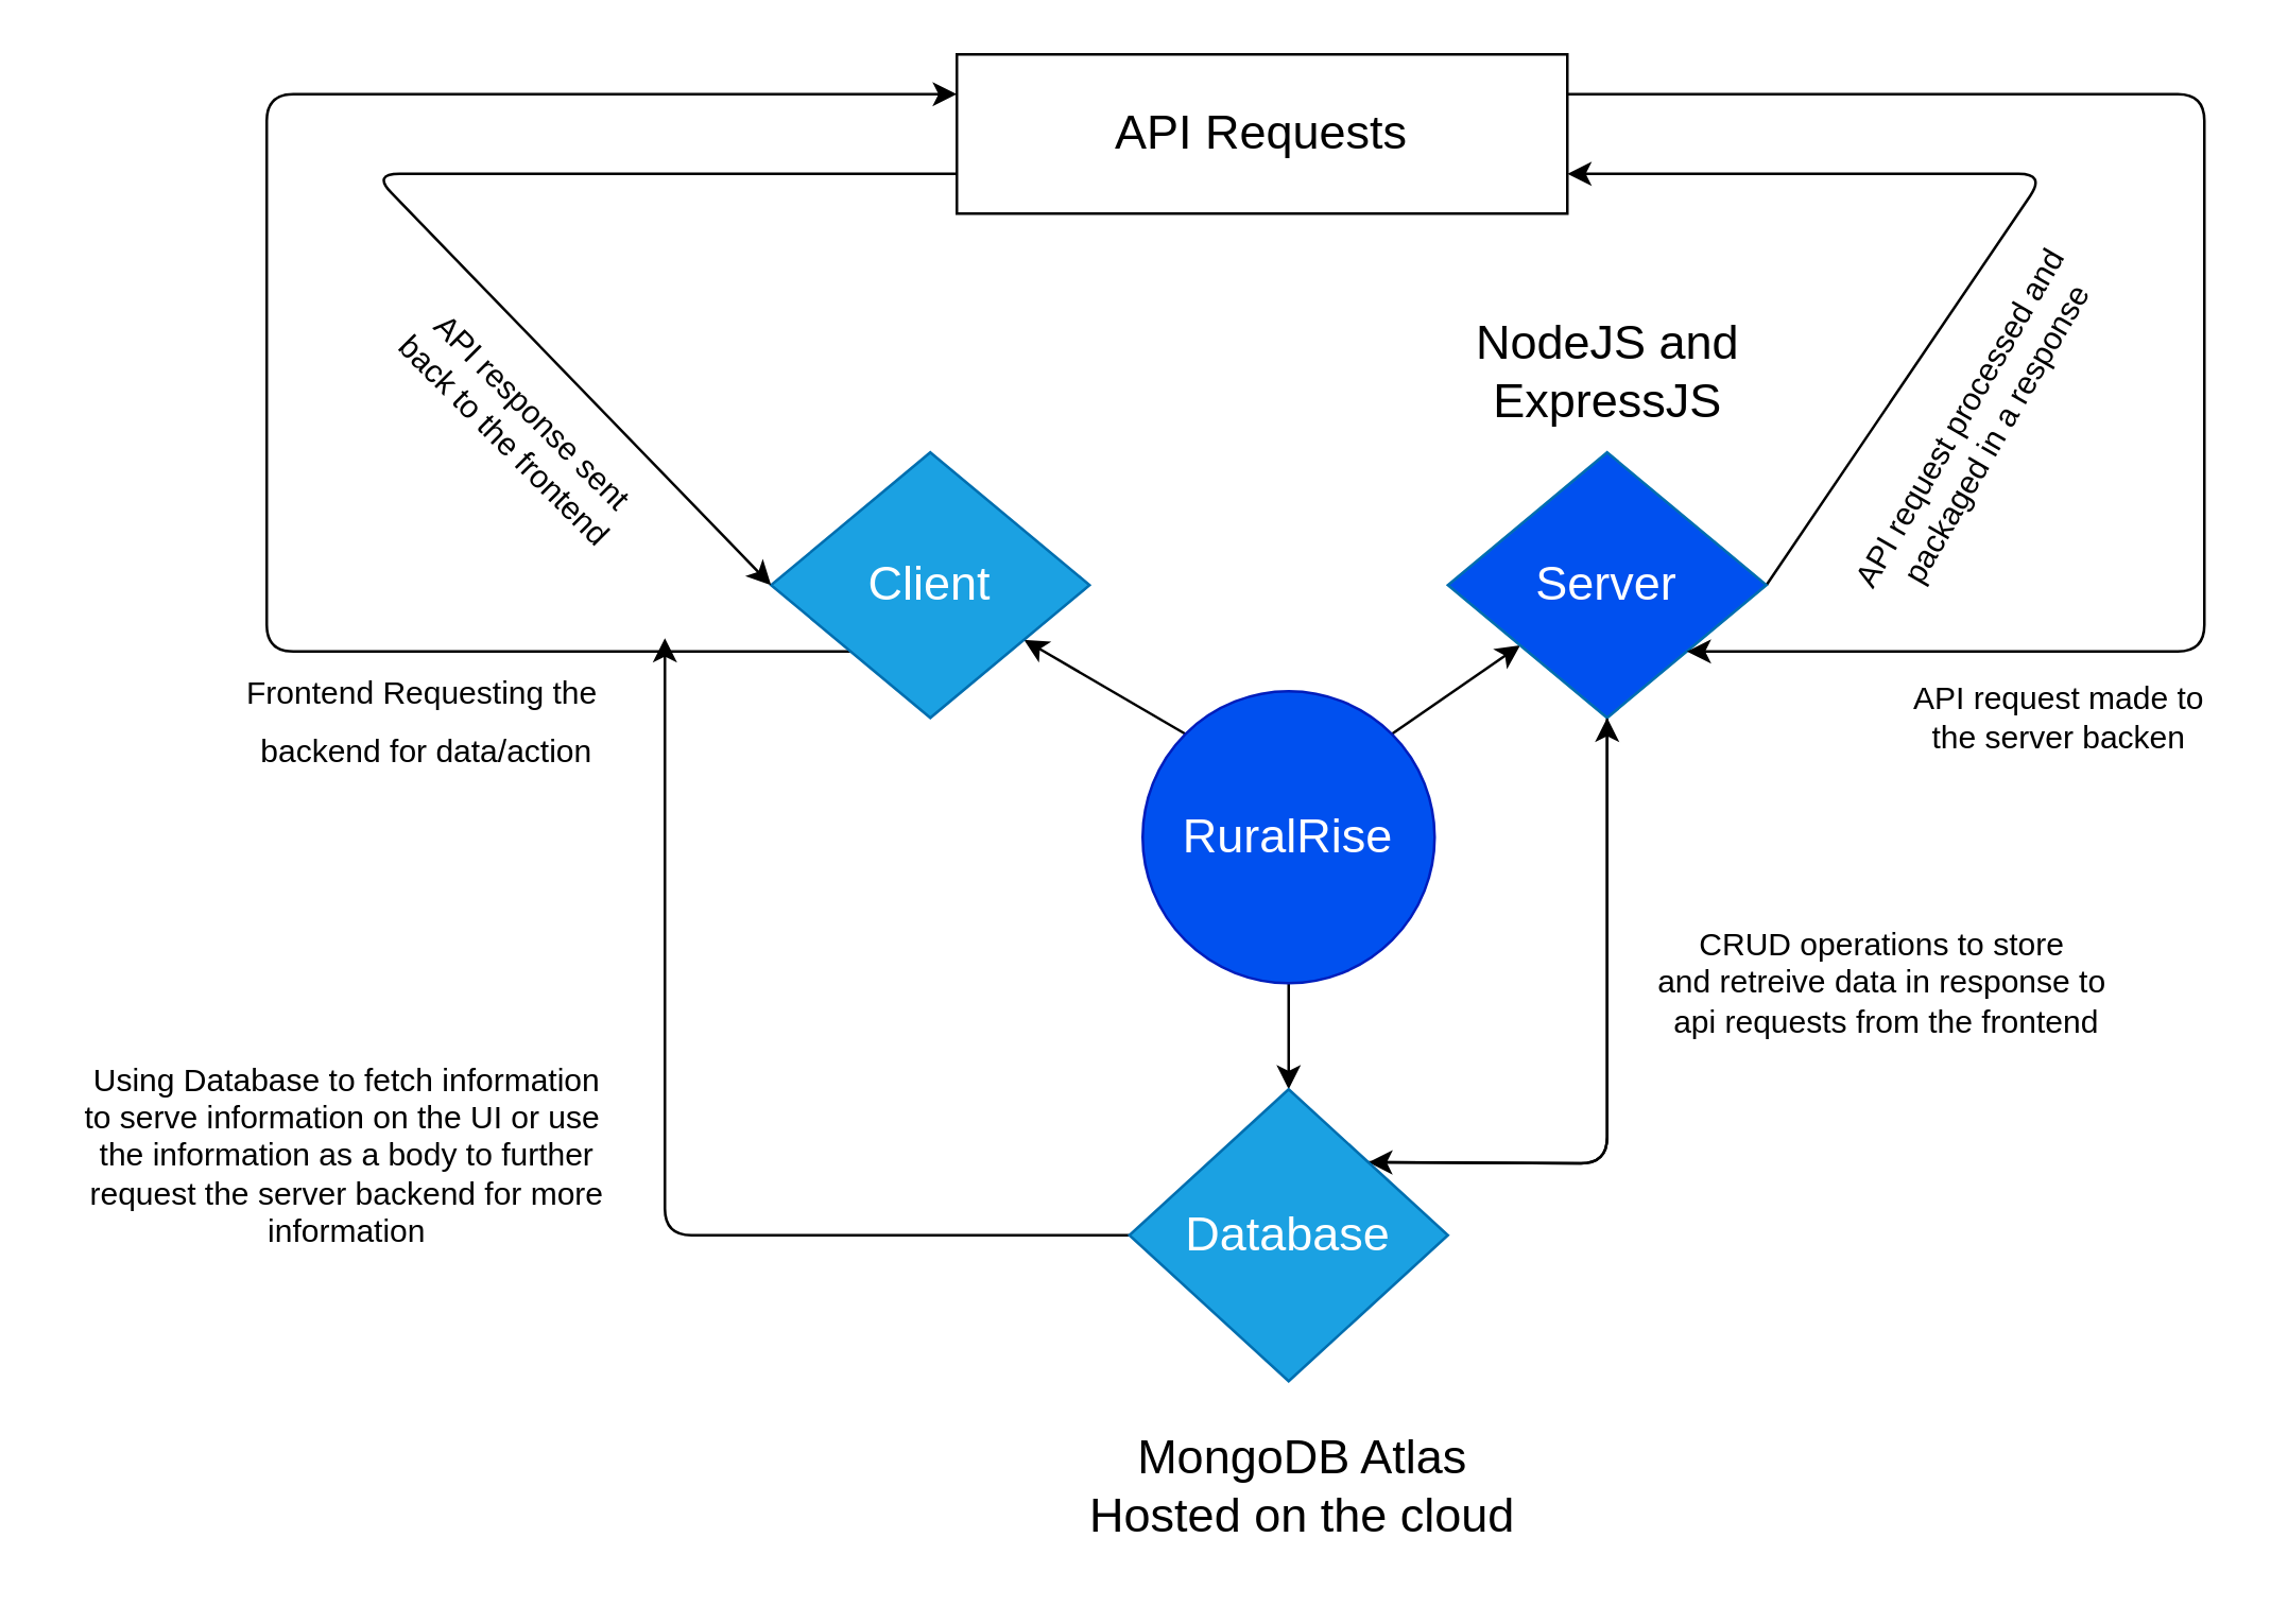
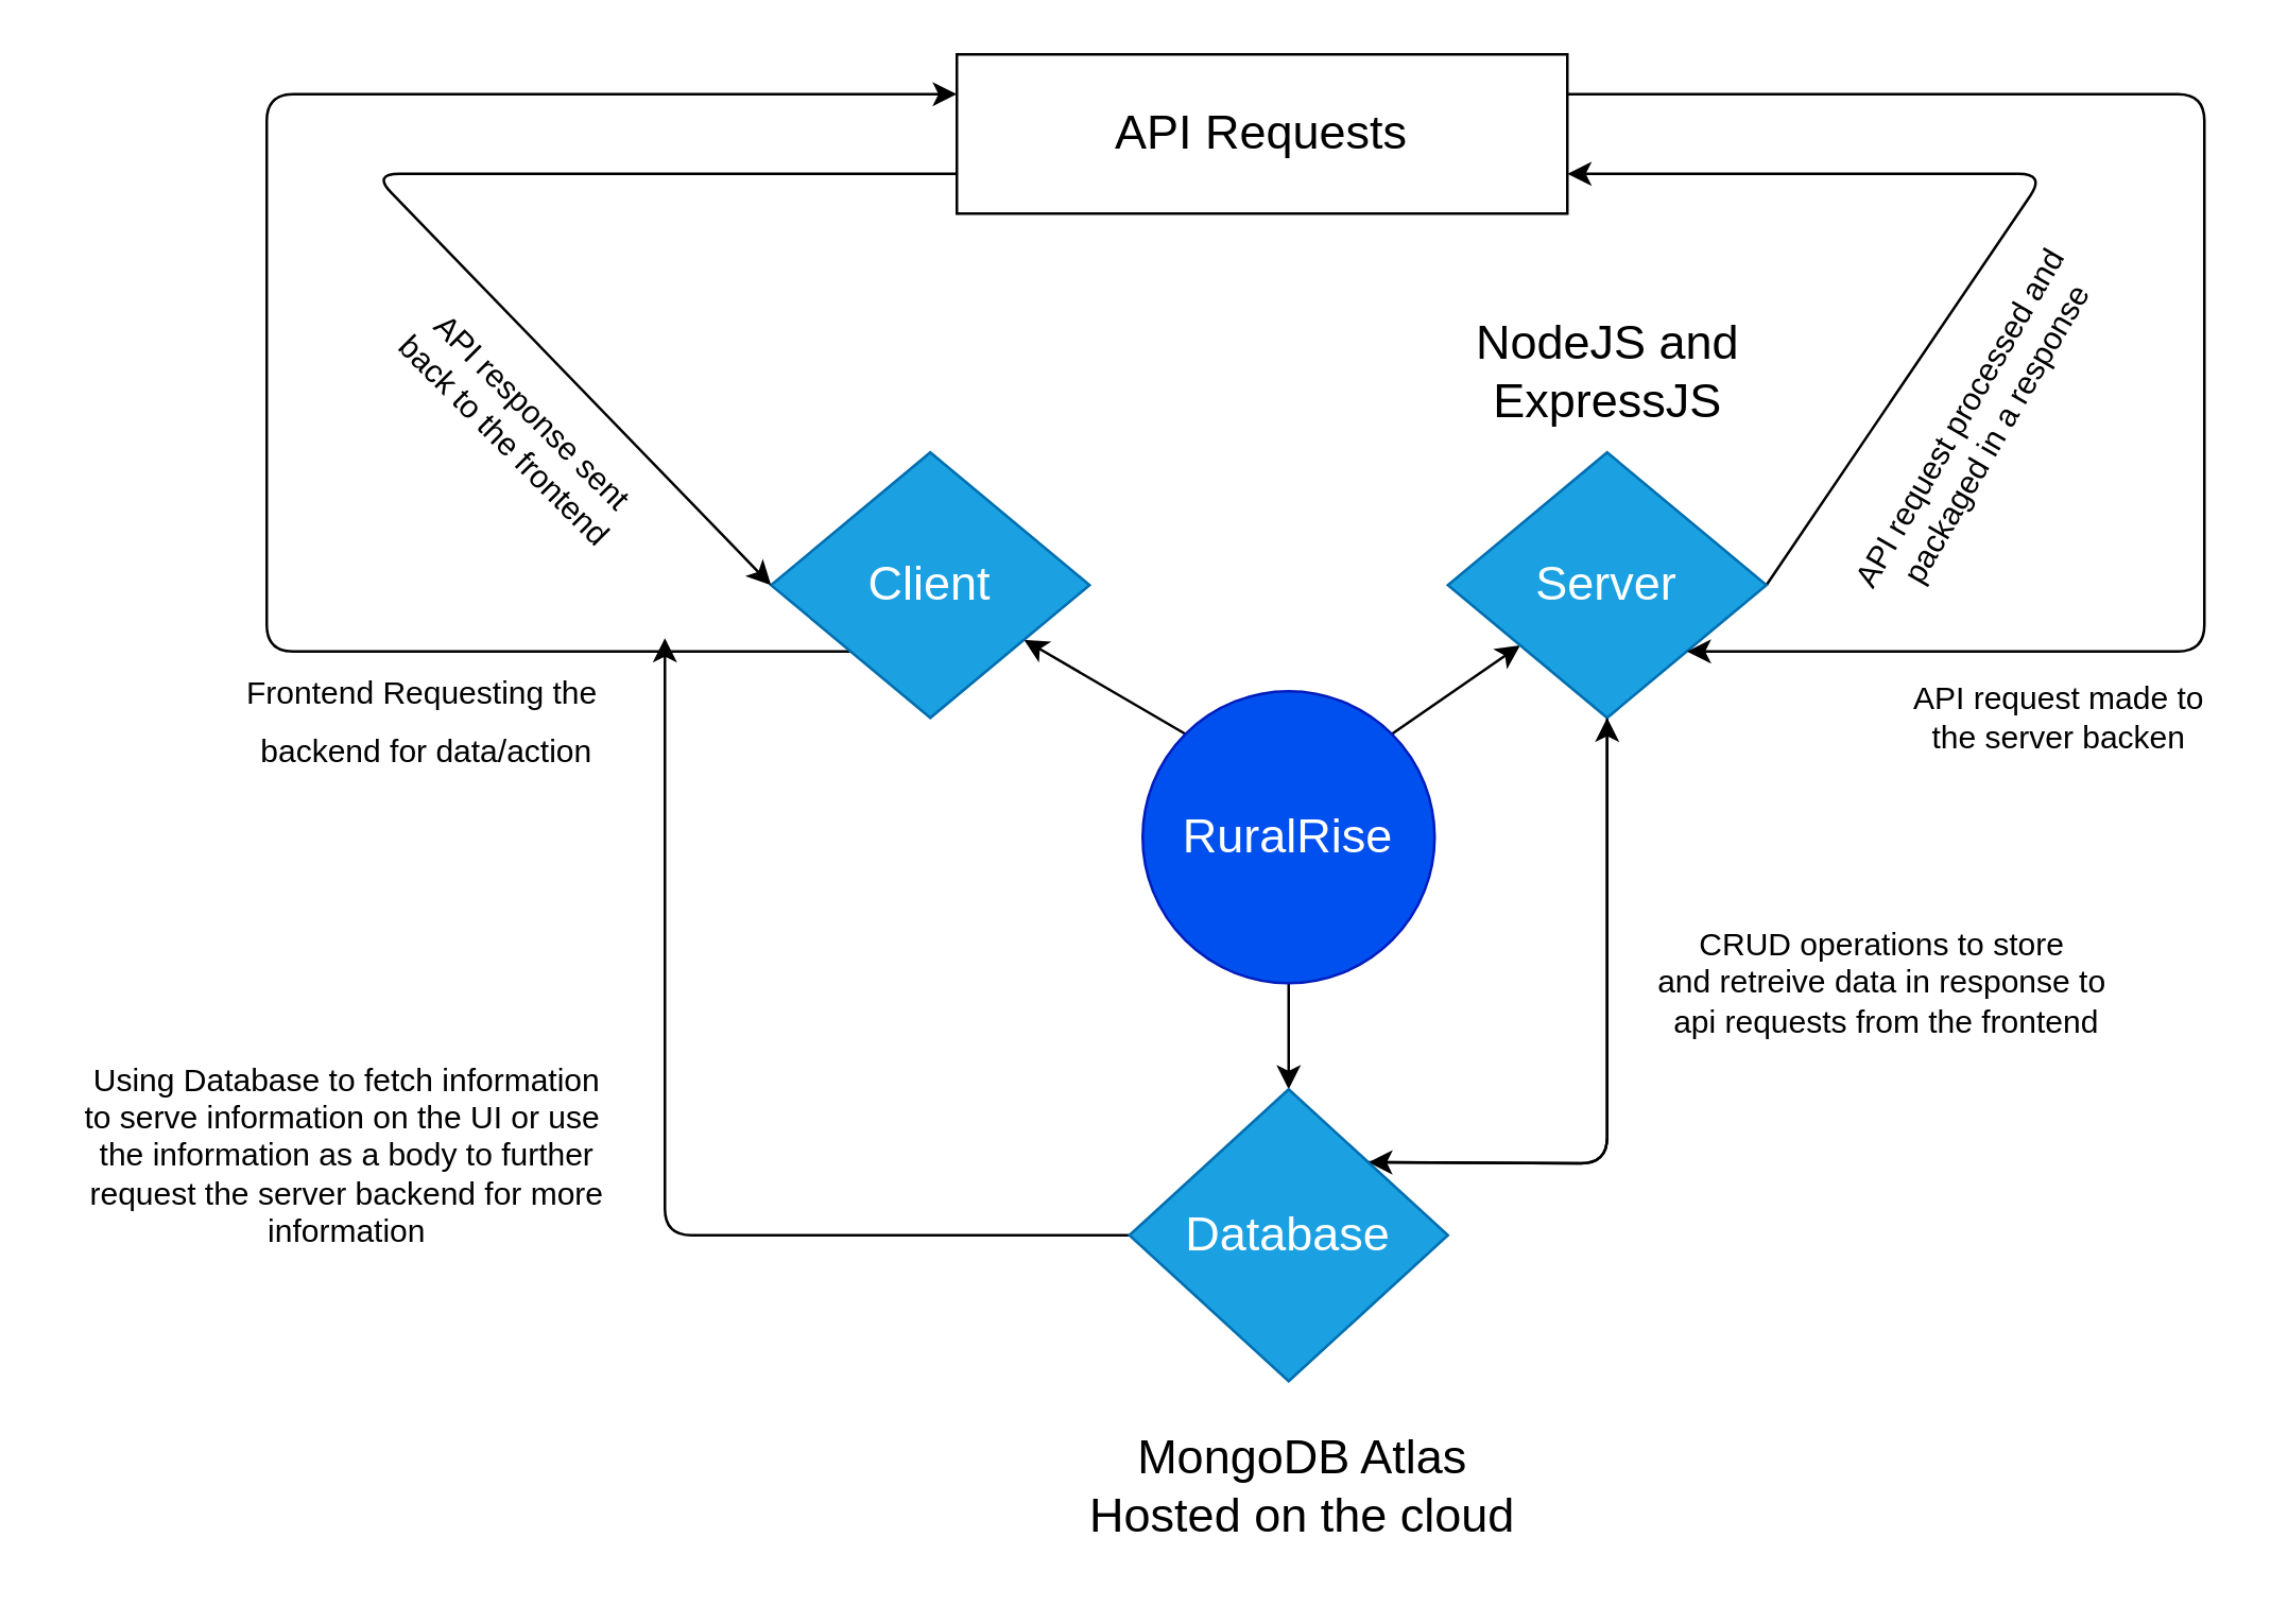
  <mxCell id="0" />
  <mxCell id="1" parent="0" />
  <mxCell id="2" style="edgeStyle=none;html=1;exitX=0;exitY=0;exitDx=0;exitDy=0;fontSize=18;" edge="1" parent="1" source="5" target="7"><mxGeometry relative="1" as="geometry" /></mxCell>
  <mxCell id="3" style="edgeStyle=none;html=1;exitX=1;exitY=0;exitDx=0;exitDy=0;fontSize=18;" edge="1" parent="1" source="5" target="10"><mxGeometry relative="1" as="geometry" /></mxCell>
  <mxCell id="4" style="edgeStyle=none;html=1;exitX=0.5;exitY=1;exitDx=0;exitDy=0;entryX=0.5;entryY=0;entryDx=0;entryDy=0;fontSize=18;" edge="1" parent="1" source="5" target="13"><mxGeometry relative="1" as="geometry" /></mxCell>
  <mxCell id="5" value="&lt;font style=&quot;font-size: 18px;&quot;&gt;RuralRise&lt;/font&gt;" style="ellipse;whiteSpace=wrap;html=1;fillColor=#0050ef;fontColor=#ffffff;strokeColor=#001DBC;" vertex="1" parent="1"><mxGeometry x="430" y="260" width="110" height="110" as="geometry" /></mxCell>
  <mxCell id="6" style="edgeStyle=none;html=1;exitX=0;exitY=1;exitDx=0;exitDy=0;entryX=0;entryY=0.25;entryDx=0;entryDy=0;fontSize=18;" edge="1" parent="1" source="7" target="18"><mxGeometry relative="1" as="geometry"><Array as="points"><mxPoint x="100" y="245" /><mxPoint x="100" y="35" /></Array></mxGeometry></mxCell>
  <mxCell id="7" value="Client" style="rhombus;whiteSpace=wrap;html=1;fontSize=18;fillColor=#1ba1e2;fontColor=#ffffff;strokeColor=#006EAF;" vertex="1" parent="1"><mxGeometry x="290" y="170" width="120" height="100" as="geometry" /></mxCell>
  <mxCell id="8" style="edgeStyle=none;html=1;exitX=1;exitY=0.5;exitDx=0;exitDy=0;fontSize=18;" edge="1" parent="1" source="10"><mxGeometry relative="1" as="geometry"><mxPoint x="590" y="65" as="targetPoint" /><Array as="points"><mxPoint x="770" y="65" /></Array></mxGeometry></mxCell>
  <mxCell id="9" style="edgeStyle=none;html=1;exitX=0.5;exitY=1;exitDx=0;exitDy=0;entryX=1;entryY=0;entryDx=0;entryDy=0;fontSize=12;" edge="1" parent="1" source="10" target="13"><mxGeometry relative="1" as="geometry"><Array as="points"><mxPoint x="605" y="438" /></Array></mxGeometry></mxCell>
- <mxCell id="10" value="Server" style="rhombus;whiteSpace=wrap;html=1;fontSize=18;fillColor=#0050ef;fontColor=#ffffff;strokeColor=#006EAF;" vertex="1" parent="1"><mxGeometry x="545" y="170" width="120" height="100" as="geometry" /></mxCell>
+ <mxCell id="10" value="Server" style="rhombus;whiteSpace=wrap;html=1;fontSize=18;fillColor=#1ba1e2;fontColor=#ffffff;strokeColor=#006EAF;" vertex="1" parent="1"><mxGeometry x="545" y="170" width="120" height="100" as="geometry" /></mxCell>
  <mxCell id="11" style="edgeStyle=none;html=1;exitX=1;exitY=0;exitDx=0;exitDy=0;entryX=0.5;entryY=1;entryDx=0;entryDy=0;fontSize=12;" edge="1" parent="1" source="13" target="10"><mxGeometry relative="1" as="geometry"><Array as="points"><mxPoint x="605" y="438" /></Array></mxGeometry></mxCell>
  <mxCell id="12" style="edgeStyle=none;html=1;exitX=0;exitY=0.5;exitDx=0;exitDy=0;fontSize=12;" edge="1" parent="1" source="13"><mxGeometry relative="1" as="geometry"><mxPoint x="250" y="240" as="targetPoint" /><Array as="points"><mxPoint x="250" y="465" /></Array></mxGeometry></mxCell>
  <mxCell id="13" value="Database" style="rhombus;whiteSpace=wrap;html=1;fontSize=18;fillColor=#1ba1e2;fontColor=#ffffff;strokeColor=#006EAF;" vertex="1" parent="1"><mxGeometry x="425" y="410" width="120" height="110" as="geometry" /></mxCell>
  <mxCell id="14" value="NodeJS and &lt;br&gt;ExpressJS" style="text;html=1;align=center;verticalAlign=middle;resizable=0;points=[];autosize=1;strokeColor=none;fillColor=none;fontSize=18;" vertex="1" parent="1"><mxGeometry x="545" y="110" width="120" height="60" as="geometry" /></mxCell>
  <mxCell id="15" value="MongoDB Atlas&lt;br&gt;Hosted on the cloud" style="text;html=1;align=center;verticalAlign=middle;resizable=0;points=[];autosize=1;strokeColor=none;fillColor=none;fontSize=18;" vertex="1" parent="1"><mxGeometry x="400" y="530" width="180" height="60" as="geometry" /></mxCell>
  <mxCell id="16" style="edgeStyle=none;html=1;exitX=0;exitY=0.75;exitDx=0;exitDy=0;entryX=0;entryY=0.5;entryDx=0;entryDy=0;fontSize=18;" edge="1" parent="1" source="18" target="7"><mxGeometry relative="1" as="geometry"><Array as="points"><mxPoint x="140" y="65" /></Array></mxGeometry></mxCell>
  <mxCell id="17" style="edgeStyle=none;html=1;exitX=1;exitY=0.25;exitDx=0;exitDy=0;entryX=1;entryY=1;entryDx=0;entryDy=0;fontSize=18;" edge="1" parent="1" source="18" target="10"><mxGeometry relative="1" as="geometry"><Array as="points"><mxPoint x="830" y="35" /><mxPoint x="830" y="245" /></Array></mxGeometry></mxCell>
  <mxCell id="18" value="API Requests" style="whiteSpace=wrap;html=1;fontSize=18;" vertex="1" parent="1"><mxGeometry x="360" y="20" width="230" height="60" as="geometry" /></mxCell>
  <mxCell id="19" value="&lt;font style=&quot;font-size: 12px;&quot;&gt;Frontend Requesting the&amp;nbsp;&lt;br&gt;backend for data/action&lt;br&gt;&lt;/font&gt;" style="text;html=1;align=center;verticalAlign=middle;resizable=0;points=[];autosize=1;strokeColor=none;fillColor=none;fontSize=18;" vertex="1" parent="1"><mxGeometry x="80" y="240" width="160" height="60" as="geometry" /></mxCell>
  <mxCell id="20" value="API request made to &lt;br&gt;the server backen&lt;br&gt;" style="text;html=1;align=center;verticalAlign=middle;resizable=0;points=[];autosize=1;strokeColor=none;fillColor=none;fontSize=12;" vertex="1" parent="1"><mxGeometry x="710" y="250" width="130" height="40" as="geometry" /></mxCell>
  <mxCell id="21" value="API request processed and&amp;nbsp;&lt;br&gt;packaged in a response" style="text;html=1;align=center;verticalAlign=middle;resizable=0;points=[];autosize=1;strokeColor=none;fillColor=none;fontSize=12;rotation=-60;" vertex="1" parent="1"><mxGeometry x="660" y="140" width="170" height="40" as="geometry" /></mxCell>
  <mxCell id="22" value="API response sent&lt;br&gt;back to the frontend" style="text;html=1;align=center;verticalAlign=middle;resizable=0;points=[];autosize=1;strokeColor=none;fillColor=none;fontSize=12;rotation=45;" vertex="1" parent="1"><mxGeometry x="130" y="140" width="130" height="40" as="geometry" /></mxCell>
  <mxCell id="23" value="CRUD operations to store&amp;nbsp;&lt;br&gt;and retreive data in response to&amp;nbsp;&lt;br&gt;api requests from the frontend" style="text;html=1;align=center;verticalAlign=middle;resizable=0;points=[];autosize=1;strokeColor=none;fillColor=none;fontSize=12;rotation=0;" vertex="1" parent="1"><mxGeometry x="610" y="340" width="200" height="60" as="geometry" /></mxCell>
  <mxCell id="24" value="Using Database to fetch information&lt;br&gt;to serve information on the UI or use&amp;nbsp;&lt;br&gt;the information as a body to further&lt;br&gt;request the server backend for more&lt;br&gt;information" style="text;html=1;align=center;verticalAlign=middle;resizable=0;points=[];autosize=1;strokeColor=none;fillColor=none;fontSize=12;" vertex="1" parent="1"><mxGeometry x="20" y="390" width="220" height="90" as="geometry" /></mxCell>
